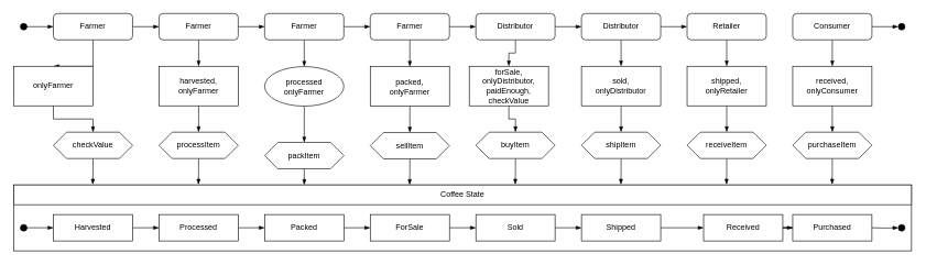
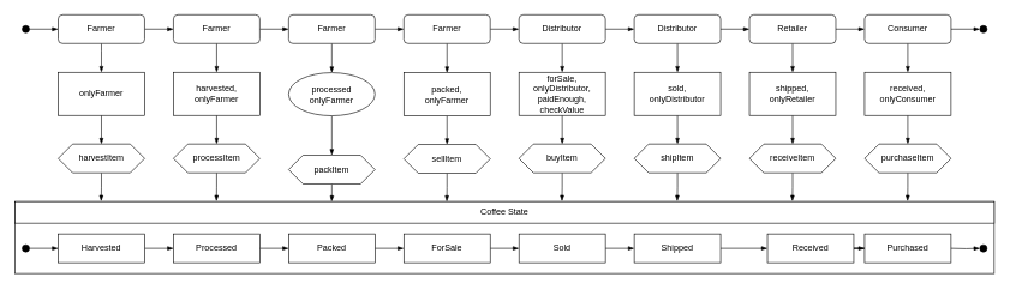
  <mxCell id="0" />
  <mxCell id="1" parent="0" />
  <mxCell id="2" style="edgeStyle=orthogonalEdgeStyle;rounded=0;orthogonalLoop=1;jettySize=auto;html=1;entryX=0;entryY=0.5;entryDx=0;entryDy=0;endArrow=blockThin;endFill=1;" parent="1" source="4" target="7" edge="1"><mxGeometry relative="1" as="geometry" /></mxCell>
  <mxCell id="3" style="edgeStyle=orthogonalEdgeStyle;rounded=0;orthogonalLoop=1;jettySize=auto;html=1;entryX=0.5;entryY=0;entryDx=0;entryDy=0;endArrow=blockThin;endFill=1;" edge="1" parent="1" source="4" target="30"><mxGeometry relative="1" as="geometry"><Array as="points"><mxPoint x="140" y="70" /><mxPoint x="140" y="70" /></Array></mxGeometry></mxCell>
  <mxCell id="4" value="Farmer" style="rounded=1;whiteSpace=wrap;html=1;" parent="1" vertex="1"><mxGeometry x="80" y="20" width="120" height="40" as="geometry" /></mxCell>
  <mxCell id="5" style="edgeStyle=orthogonalEdgeStyle;rounded=0;orthogonalLoop=1;jettySize=auto;html=1;entryX=0;entryY=0.5;entryDx=0;entryDy=0;endArrow=blockThin;endFill=1;" parent="1" source="7" target="10" edge="1"><mxGeometry relative="1" as="geometry" /></mxCell>
  <mxCell id="6" style="edgeStyle=orthogonalEdgeStyle;rounded=0;orthogonalLoop=1;jettySize=auto;html=1;entryX=0.5;entryY=0;entryDx=0;entryDy=0;endArrow=blockThin;endFill=1;" edge="1" parent="1" source="7" target="40"><mxGeometry relative="1" as="geometry" /></mxCell>
  <mxCell id="7" value="Farmer" style="rounded=1;whiteSpace=wrap;html=1;" parent="1" vertex="1"><mxGeometry x="240" y="20" width="120" height="40" as="geometry" /></mxCell>
  <mxCell id="8" style="edgeStyle=orthogonalEdgeStyle;rounded=0;orthogonalLoop=1;jettySize=auto;html=1;entryX=0;entryY=0.5;entryDx=0;entryDy=0;endArrow=blockThin;endFill=1;" parent="1" source="10" target="13" edge="1"><mxGeometry relative="1" as="geometry" /></mxCell>
  <mxCell id="9" style="edgeStyle=orthogonalEdgeStyle;rounded=0;orthogonalLoop=1;jettySize=auto;html=1;entryX=0.5;entryY=0;entryDx=0;entryDy=0;endArrow=blockThin;endFill=1;" edge="1" parent="1" source="10" target="44"><mxGeometry relative="1" as="geometry" /></mxCell>
  <mxCell id="10" value="Farmer" style="rounded=1;whiteSpace=wrap;html=1;" parent="1" vertex="1"><mxGeometry x="400" y="20" width="120" height="40" as="geometry" /></mxCell>
  <mxCell id="11" style="edgeStyle=orthogonalEdgeStyle;rounded=0;orthogonalLoop=1;jettySize=auto;html=1;entryX=0;entryY=0.5;entryDx=0;entryDy=0;endArrow=blockThin;endFill=1;" parent="1" source="13" target="16" edge="1"><mxGeometry relative="1" as="geometry" /></mxCell>
  <mxCell id="12" style="edgeStyle=orthogonalEdgeStyle;rounded=0;orthogonalLoop=1;jettySize=auto;html=1;entryX=0.5;entryY=0;entryDx=0;entryDy=0;endArrow=blockThin;endFill=1;" edge="1" parent="1" source="13" target="48"><mxGeometry relative="1" as="geometry" /></mxCell>
  <mxCell id="13" value="Farmer" style="rounded=1;whiteSpace=wrap;html=1;" parent="1" vertex="1"><mxGeometry x="560" y="20" width="120" height="40" as="geometry" /></mxCell>
  <mxCell id="14" style="edgeStyle=orthogonalEdgeStyle;rounded=0;orthogonalLoop=1;jettySize=auto;html=1;entryX=0;entryY=0.5;entryDx=0;entryDy=0;endArrow=blockThin;endFill=1;" parent="1" source="16" target="19" edge="1"><mxGeometry relative="1" as="geometry" /></mxCell>
  <mxCell id="15" style="edgeStyle=orthogonalEdgeStyle;rounded=0;orthogonalLoop=1;jettySize=auto;html=1;entryX=0.5;entryY=0;entryDx=0;entryDy=0;endArrow=blockThin;endFill=1;" edge="1" parent="1" source="16" target="52"><mxGeometry relative="1" as="geometry" /></mxCell>
  <mxCell id="16" value="Distributor" style="rounded=1;whiteSpace=wrap;html=1;" parent="1" vertex="1"><mxGeometry x="720" y="20" width="120" height="40" as="geometry" /></mxCell>
  <mxCell id="17" style="edgeStyle=orthogonalEdgeStyle;rounded=0;orthogonalLoop=1;jettySize=auto;html=1;entryX=0;entryY=0.5;entryDx=0;entryDy=0;endArrow=blockThin;endFill=1;" parent="1" source="19" target="22" edge="1"><mxGeometry relative="1" as="geometry" /></mxCell>
  <mxCell id="18" style="edgeStyle=orthogonalEdgeStyle;rounded=0;orthogonalLoop=1;jettySize=auto;html=1;entryX=0.5;entryY=0;entryDx=0;entryDy=0;endArrow=blockThin;endFill=1;" edge="1" parent="1" source="19" target="56"><mxGeometry relative="1" as="geometry" /></mxCell>
  <mxCell id="19" value="Distributor" style="rounded=1;whiteSpace=wrap;html=1;" parent="1" vertex="1"><mxGeometry x="880" y="20" width="120" height="40" as="geometry" /></mxCell>
+ <mxCell id="20" style="edgeStyle=orthogonalEdgeStyle;rounded=0;orthogonalLoop=1;jettySize=auto;html=1;entryX=0;entryY=0.5;entryDx=0;entryDy=0;endArrow=blockThin;endFill=1;" parent="1" source="22" target="25" edge="1"><mxGeometry relative="1" as="geometry" /></mxCell>
  <mxCell id="21" style="edgeStyle=orthogonalEdgeStyle;rounded=0;orthogonalLoop=1;jettySize=auto;html=1;entryX=0.5;entryY=0;entryDx=0;entryDy=0;endArrow=blockThin;endFill=1;" edge="1" parent="1" source="22" target="60"><mxGeometry relative="1" as="geometry" /></mxCell>
  <mxCell id="22" value="Retailer" style="rounded=1;whiteSpace=wrap;html=1;" parent="1" vertex="1"><mxGeometry x="1040" y="20" width="120" height="40" as="geometry" /></mxCell>
  <mxCell id="23" style="edgeStyle=orthogonalEdgeStyle;rounded=0;orthogonalLoop=1;jettySize=auto;html=1;endArrow=blockThin;endFill=1;entryX=0;entryY=0.5;entryDx=0;entryDy=0;" parent="1" source="25" target="28" edge="1"><mxGeometry relative="1" as="geometry"><mxPoint x="1360" y="50" as="targetPoint" /></mxGeometry></mxCell>
  <mxCell id="24" style="edgeStyle=orthogonalEdgeStyle;rounded=0;orthogonalLoop=1;jettySize=auto;html=1;entryX=0.5;entryY=0;entryDx=0;entryDy=0;endArrow=blockThin;endFill=1;" edge="1" parent="1" source="25" target="64"><mxGeometry relative="1" as="geometry" /></mxCell>
  <mxCell id="25" value="Consumer" style="rounded=1;whiteSpace=wrap;html=1;" parent="1" vertex="1"><mxGeometry x="1200" y="20" width="120" height="40" as="geometry" /></mxCell>
  <mxCell id="26" value="" style="ellipse;whiteSpace=wrap;html=1;aspect=fixed;fillColor=#000000;" parent="1" vertex="1"><mxGeometry x="30" y="35" width="10" height="10" as="geometry" /></mxCell>
  <mxCell id="27" value="" style="endArrow=blockThin;html=1;endFill=1;exitX=1;exitY=0.5;exitDx=0;exitDy=0;entryX=0;entryY=0.5;entryDx=0;entryDy=0;" parent="1" source="26" target="4" edge="1"><mxGeometry width="50" height="50" relative="1" as="geometry"><mxPoint x="10" y="110" as="sourcePoint" /><mxPoint x="60" y="60" as="targetPoint" /></mxGeometry></mxCell>
  <mxCell id="28" value="" style="ellipse;whiteSpace=wrap;html=1;aspect=fixed;fillColor=#000000;" parent="1" vertex="1"><mxGeometry x="1360" y="35" width="10" height="10" as="geometry" /></mxCell>
  <mxCell id="29" style="edgeStyle=orthogonalEdgeStyle;rounded=0;orthogonalLoop=1;jettySize=auto;html=1;entryX=0.5;entryY=0;entryDx=0;entryDy=0;endArrow=blockThin;endFill=1;" edge="1" parent="1" source="30" target="32"><mxGeometry relative="1" as="geometry" /></mxCell>
- <mxCell id="30" value="onlyFarmer" style="rounded=0;whiteSpace=wrap;html=1;" vertex="1" parent="1"><mxGeometry x="20" y="100" width="120" height="60" as="geometry" /></mxCell>
+ <mxCell id="30" value="onlyFarmer" style="rounded=0;whiteSpace=wrap;html=1;" vertex="1" parent="1"><mxGeometry x="80" y="100" width="120" height="60" as="geometry" /></mxCell>
  <mxCell id="31" style="edgeStyle=orthogonalEdgeStyle;rounded=0;orthogonalLoop=1;jettySize=auto;html=1;endArrow=blockThin;endFill=1;entryX=0.088;entryY=-0.018;entryDx=0;entryDy=0;entryPerimeter=0;" edge="1" parent="1" source="32" target="34"><mxGeometry relative="1" as="geometry"><mxPoint x="150" y="270" as="targetPoint" /></mxGeometry></mxCell>
- <mxCell id="32" value="checkValue" style="shape=hexagon;perimeter=hexagonPerimeter2;whiteSpace=wrap;html=1;fixedSize=1;" vertex="1" parent="1"><mxGeometry x="80" y="200" width="120" height="40" as="geometry" /></mxCell>
+ <mxCell id="32" value="harvestItem" style="shape=hexagon;perimeter=hexagonPerimeter2;whiteSpace=wrap;html=1;fixedSize=1;" vertex="1" parent="1"><mxGeometry x="80" y="200" width="120" height="40" as="geometry" /></mxCell>
  <mxCell id="33" value="" style="whiteSpace=wrap;html=1;" vertex="1" parent="1"><mxGeometry x="20" y="280" width="1360" height="100" as="geometry" /></mxCell>
  <mxCell id="34" value="Coffee State" style="rounded=0;whiteSpace=wrap;html=1;" vertex="1" parent="1"><mxGeometry x="20" y="280" width="1360" height="30" as="geometry" /></mxCell>
  <mxCell id="35" value="" style="ellipse;whiteSpace=wrap;html=1;aspect=fixed;fillColor=#000000;" vertex="1" parent="1"><mxGeometry x="30" y="340" width="10" height="10" as="geometry" /></mxCell>
  <mxCell id="36" value="" style="endArrow=blockThin;html=1;endFill=1;exitX=1;exitY=0.5;exitDx=0;exitDy=0;entryX=0;entryY=0.5;entryDx=0;entryDy=0;" edge="1" parent="1" source="35"><mxGeometry width="50" height="50" relative="1" as="geometry"><mxPoint x="10" y="415" as="sourcePoint" /><mxPoint x="80" y="345" as="targetPoint" /></mxGeometry></mxCell>
  <mxCell id="37" style="edgeStyle=orthogonalEdgeStyle;rounded=0;orthogonalLoop=1;jettySize=auto;html=1;entryX=0;entryY=0.5;entryDx=0;entryDy=0;endArrow=blockThin;endFill=1;" edge="1" parent="1" source="38" target="68"><mxGeometry relative="1" as="geometry" /></mxCell>
  <mxCell id="38" value="Harvested" style="rounded=0;whiteSpace=wrap;html=1;" vertex="1" parent="1"><mxGeometry x="80" y="325" width="120" height="40" as="geometry" /></mxCell>
  <mxCell id="39" style="edgeStyle=orthogonalEdgeStyle;rounded=0;orthogonalLoop=1;jettySize=auto;html=1;entryX=0.5;entryY=0;entryDx=0;entryDy=0;endArrow=blockThin;endFill=1;" edge="1" parent="1" source="40" target="42"><mxGeometry relative="1" as="geometry" /></mxCell>
  <mxCell id="40" value="harvested,&lt;br&gt;onlyFarmer" style="rounded=0;whiteSpace=wrap;html=1;" vertex="1" parent="1"><mxGeometry x="240" y="100" width="120" height="60" as="geometry" /></mxCell>
  <mxCell id="41" style="edgeStyle=orthogonalEdgeStyle;rounded=0;orthogonalLoop=1;jettySize=auto;html=1;endArrow=blockThin;endFill=1;entryX=0.088;entryY=-0.018;entryDx=0;entryDy=0;entryPerimeter=0;" edge="1" parent="1" source="42"><mxGeometry relative="1" as="geometry"><mxPoint x="299.68" y="279.46" as="targetPoint" /></mxGeometry></mxCell>
  <mxCell id="42" value="processItem" style="shape=hexagon;perimeter=hexagonPerimeter2;whiteSpace=wrap;html=1;fixedSize=1;" vertex="1" parent="1"><mxGeometry x="240" y="200" width="120" height="40" as="geometry" /></mxCell>
  <mxCell id="43" style="edgeStyle=orthogonalEdgeStyle;rounded=0;orthogonalLoop=1;jettySize=auto;html=1;entryX=0.5;entryY=0;entryDx=0;entryDy=0;endArrow=blockThin;endFill=1;" edge="1" parent="1" source="44" target="46"><mxGeometry relative="1" as="geometry" /></mxCell>
  <mxCell id="44" value="processed&lt;br&gt;onlyFarmer" style="ellipse;whiteSpace=wrap;html=1;" vertex="1" parent="1"><mxGeometry x="400" y="100.54" width="120" height="60" as="geometry" /></mxCell>
  <mxCell id="45" style="edgeStyle=orthogonalEdgeStyle;rounded=0;orthogonalLoop=1;jettySize=auto;html=1;endArrow=blockThin;endFill=1;entryX=0.088;entryY=-0.018;entryDx=0;entryDy=0;entryPerimeter=0;" edge="1" parent="1" source="46"><mxGeometry relative="1" as="geometry"><mxPoint x="459.68" y="280" as="targetPoint" /></mxGeometry></mxCell>
  <mxCell id="46" value="packItem" style="shape=hexagon;perimeter=hexagonPerimeter2;whiteSpace=wrap;html=1;fixedSize=1;" vertex="1" parent="1"><mxGeometry x="400" y="215.54" width="120" height="40" as="geometry" /></mxCell>
  <mxCell id="47" style="edgeStyle=orthogonalEdgeStyle;rounded=0;orthogonalLoop=1;jettySize=auto;html=1;entryX=0.5;entryY=0;entryDx=0;entryDy=0;endArrow=blockThin;endFill=1;" edge="1" parent="1" source="48" target="50"><mxGeometry relative="1" as="geometry" /></mxCell>
  <mxCell id="48" value="packed,&lt;br&gt;onlyFarmer" style="rounded=0;whiteSpace=wrap;html=1;" vertex="1" parent="1"><mxGeometry x="560" y="100.54" width="120" height="60" as="geometry" /></mxCell>
  <mxCell id="49" style="edgeStyle=orthogonalEdgeStyle;rounded=0;orthogonalLoop=1;jettySize=auto;html=1;endArrow=blockThin;endFill=1;entryX=0.088;entryY=-0.018;entryDx=0;entryDy=0;entryPerimeter=0;" edge="1" parent="1" source="50"><mxGeometry relative="1" as="geometry"><mxPoint x="619.68" y="280" as="targetPoint" /></mxGeometry></mxCell>
  <mxCell id="50" value="sellItem" style="shape=hexagon;perimeter=hexagonPerimeter2;whiteSpace=wrap;html=1;fixedSize=1;" vertex="1" parent="1"><mxGeometry x="560" y="200.54" width="120" height="40" as="geometry" /></mxCell>
  <mxCell id="51" style="edgeStyle=orthogonalEdgeStyle;rounded=0;orthogonalLoop=1;jettySize=auto;html=1;entryX=0.5;entryY=0;entryDx=0;entryDy=0;endArrow=blockThin;endFill=1;" edge="1" parent="1" source="52" target="54"><mxGeometry relative="1" as="geometry" /></mxCell>
- <mxCell id="52" value="forSale,&lt;br&gt;onlyDistributor,&lt;br&gt;paidEnough,&lt;br&gt;checkValue" style="rounded=0;whiteSpace=wrap;html=1;" vertex="1" parent="1"><mxGeometry x="710" y="100" width="120" height="60" as="geometry" /></mxCell>
+ <mxCell id="52" value="forSale,&lt;br&gt;onlyDistributor,&lt;br&gt;paidEnough,&lt;br&gt;checkValue" style="rounded=0;whiteSpace=wrap;html=1;" vertex="1" parent="1"><mxGeometry x="720" y="100" width="120" height="60" as="geometry" /></mxCell>
  <mxCell id="53" style="edgeStyle=orthogonalEdgeStyle;rounded=0;orthogonalLoop=1;jettySize=auto;html=1;endArrow=blockThin;endFill=1;entryX=0.088;entryY=-0.018;entryDx=0;entryDy=0;entryPerimeter=0;" edge="1" parent="1" source="54"><mxGeometry relative="1" as="geometry"><mxPoint x="779.68" y="279.46" as="targetPoint" /></mxGeometry></mxCell>
  <mxCell id="54" value="buyItem" style="shape=hexagon;perimeter=hexagonPerimeter2;whiteSpace=wrap;html=1;fixedSize=1;" vertex="1" parent="1"><mxGeometry x="720" y="200" width="120" height="40" as="geometry" /></mxCell>
  <mxCell id="55" style="edgeStyle=orthogonalEdgeStyle;rounded=0;orthogonalLoop=1;jettySize=auto;html=1;entryX=0.5;entryY=0;entryDx=0;entryDy=0;endArrow=blockThin;endFill=1;" edge="1" parent="1" source="56" target="58"><mxGeometry relative="1" as="geometry" /></mxCell>
  <mxCell id="56" value="sold,&lt;br&gt;onlyDistributor" style="rounded=0;whiteSpace=wrap;html=1;" vertex="1" parent="1"><mxGeometry x="880" y="100" width="120" height="60" as="geometry" /></mxCell>
  <mxCell id="57" style="edgeStyle=orthogonalEdgeStyle;rounded=0;orthogonalLoop=1;jettySize=auto;html=1;endArrow=blockThin;endFill=1;entryX=0.088;entryY=-0.018;entryDx=0;entryDy=0;entryPerimeter=0;" edge="1" parent="1" source="58"><mxGeometry relative="1" as="geometry"><mxPoint x="939.68" y="279.46" as="targetPoint" /></mxGeometry></mxCell>
  <mxCell id="58" value="shipItem" style="shape=hexagon;perimeter=hexagonPerimeter2;whiteSpace=wrap;html=1;fixedSize=1;" vertex="1" parent="1"><mxGeometry x="880" y="200" width="120" height="40" as="geometry" /></mxCell>
  <mxCell id="59" style="edgeStyle=orthogonalEdgeStyle;rounded=0;orthogonalLoop=1;jettySize=auto;html=1;entryX=0.5;entryY=0;entryDx=0;entryDy=0;endArrow=blockThin;endFill=1;" edge="1" parent="1" source="60" target="62"><mxGeometry relative="1" as="geometry" /></mxCell>
  <mxCell id="60" value="shipped,&lt;br&gt;onlyRetailer" style="rounded=0;whiteSpace=wrap;html=1;" vertex="1" parent="1"><mxGeometry x="1040" y="100" width="120" height="60" as="geometry" /></mxCell>
  <mxCell id="61" style="edgeStyle=orthogonalEdgeStyle;rounded=0;orthogonalLoop=1;jettySize=auto;html=1;endArrow=blockThin;endFill=1;entryX=0.088;entryY=-0.018;entryDx=0;entryDy=0;entryPerimeter=0;" edge="1" parent="1" source="62"><mxGeometry relative="1" as="geometry"><mxPoint x="1099.68" y="279.46" as="targetPoint" /></mxGeometry></mxCell>
  <mxCell id="62" value="receiveItem" style="shape=hexagon;perimeter=hexagonPerimeter2;whiteSpace=wrap;html=1;fixedSize=1;" vertex="1" parent="1"><mxGeometry x="1040" y="200" width="120" height="40" as="geometry" /></mxCell>
  <mxCell id="63" style="edgeStyle=orthogonalEdgeStyle;rounded=0;orthogonalLoop=1;jettySize=auto;html=1;entryX=0.5;entryY=0;entryDx=0;entryDy=0;endArrow=blockThin;endFill=1;" edge="1" parent="1" source="64" target="66"><mxGeometry relative="1" as="geometry" /></mxCell>
  <mxCell id="64" value="received,&lt;br&gt;onlyConsumer" style="rounded=0;whiteSpace=wrap;html=1;" vertex="1" parent="1"><mxGeometry x="1200" y="100" width="120" height="60" as="geometry" /></mxCell>
  <mxCell id="65" style="edgeStyle=orthogonalEdgeStyle;rounded=0;orthogonalLoop=1;jettySize=auto;html=1;endArrow=blockThin;endFill=1;entryX=0.088;entryY=-0.018;entryDx=0;entryDy=0;entryPerimeter=0;" edge="1" parent="1" source="66"><mxGeometry relative="1" as="geometry"><mxPoint x="1259.68" y="279.46" as="targetPoint" /></mxGeometry></mxCell>
  <mxCell id="66" value="purchaseItem" style="shape=hexagon;perimeter=hexagonPerimeter2;whiteSpace=wrap;html=1;fixedSize=1;" vertex="1" parent="1"><mxGeometry x="1200" y="200" width="120" height="40" as="geometry" /></mxCell>
  <mxCell id="67" style="edgeStyle=orthogonalEdgeStyle;rounded=0;orthogonalLoop=1;jettySize=auto;html=1;entryX=0;entryY=0.5;entryDx=0;entryDy=0;endArrow=blockThin;endFill=1;" edge="1" parent="1" source="68" target="70"><mxGeometry relative="1" as="geometry" /></mxCell>
  <mxCell id="68" value="Processed" style="rounded=0;whiteSpace=wrap;html=1;" vertex="1" parent="1"><mxGeometry x="240" y="325" width="120" height="40" as="geometry" /></mxCell>
  <mxCell id="69" style="edgeStyle=orthogonalEdgeStyle;rounded=0;orthogonalLoop=1;jettySize=auto;html=1;entryX=0;entryY=0.5;entryDx=0;entryDy=0;endArrow=blockThin;endFill=1;" edge="1" parent="1" source="70" target="72"><mxGeometry relative="1" as="geometry" /></mxCell>
  <mxCell id="70" value="Packed" style="rounded=0;whiteSpace=wrap;html=1;" vertex="1" parent="1"><mxGeometry x="400" y="325" width="120" height="40" as="geometry" /></mxCell>
  <mxCell id="71" style="edgeStyle=orthogonalEdgeStyle;rounded=0;orthogonalLoop=1;jettySize=auto;html=1;entryX=0;entryY=0.5;entryDx=0;entryDy=0;endArrow=blockThin;endFill=1;" edge="1" parent="1" source="72" target="74"><mxGeometry relative="1" as="geometry" /></mxCell>
  <mxCell id="72" value="ForSale" style="rounded=0;whiteSpace=wrap;html=1;" vertex="1" parent="1"><mxGeometry x="560" y="325" width="120" height="40" as="geometry" /></mxCell>
  <mxCell id="73" style="edgeStyle=orthogonalEdgeStyle;rounded=0;orthogonalLoop=1;jettySize=auto;html=1;entryX=0;entryY=0.5;entryDx=0;entryDy=0;endArrow=blockThin;endFill=1;" edge="1" parent="1" source="74" target="76"><mxGeometry relative="1" as="geometry" /></mxCell>
  <mxCell id="74" value="Sold" style="rounded=0;whiteSpace=wrap;html=1;" vertex="1" parent="1"><mxGeometry x="720" y="325" width="120" height="40" as="geometry" /></mxCell>
  <mxCell id="75" style="edgeStyle=orthogonalEdgeStyle;rounded=0;orthogonalLoop=1;jettySize=auto;html=1;entryX=0;entryY=0.5;entryDx=0;entryDy=0;endArrow=blockThin;endFill=1;" edge="1" parent="1" source="76" target="78"><mxGeometry relative="1" as="geometry" /></mxCell>
  <mxCell id="76" value="Shipped" style="rounded=0;whiteSpace=wrap;html=1;" vertex="1" parent="1"><mxGeometry x="880" y="325" width="120" height="40" as="geometry" /></mxCell>
  <mxCell id="77" style="edgeStyle=orthogonalEdgeStyle;rounded=0;orthogonalLoop=1;jettySize=auto;html=1;entryX=0;entryY=0.5;entryDx=0;entryDy=0;endArrow=blockThin;endFill=1;" edge="1" parent="1" source="78" target="79"><mxGeometry relative="1" as="geometry" /></mxCell>
  <mxCell id="78" value="Received" style="rounded=0;whiteSpace=wrap;html=1;" vertex="1" parent="1"><mxGeometry x="1065" y="325" width="120" height="40" as="geometry" /></mxCell>
  <mxCell id="79" value="Purchased" style="rounded=0;whiteSpace=wrap;html=1;" vertex="1" parent="1"><mxGeometry x="1200" y="325" width="120" height="40" as="geometry" /></mxCell>
  <mxCell id="80" style="edgeStyle=orthogonalEdgeStyle;rounded=0;orthogonalLoop=1;jettySize=auto;html=1;endArrow=blockThin;endFill=1;entryX=0;entryY=0.5;entryDx=0;entryDy=0;" edge="1" parent="1" target="81"><mxGeometry relative="1" as="geometry"><mxPoint x="1360" y="355" as="targetPoint" /><mxPoint x="1320" y="345" as="sourcePoint" /></mxGeometry></mxCell>
  <mxCell id="81" value="" style="ellipse;whiteSpace=wrap;html=1;aspect=fixed;fillColor=#000000;" vertex="1" parent="1"><mxGeometry x="1360" y="340" width="10" height="10" as="geometry" /></mxCell>
